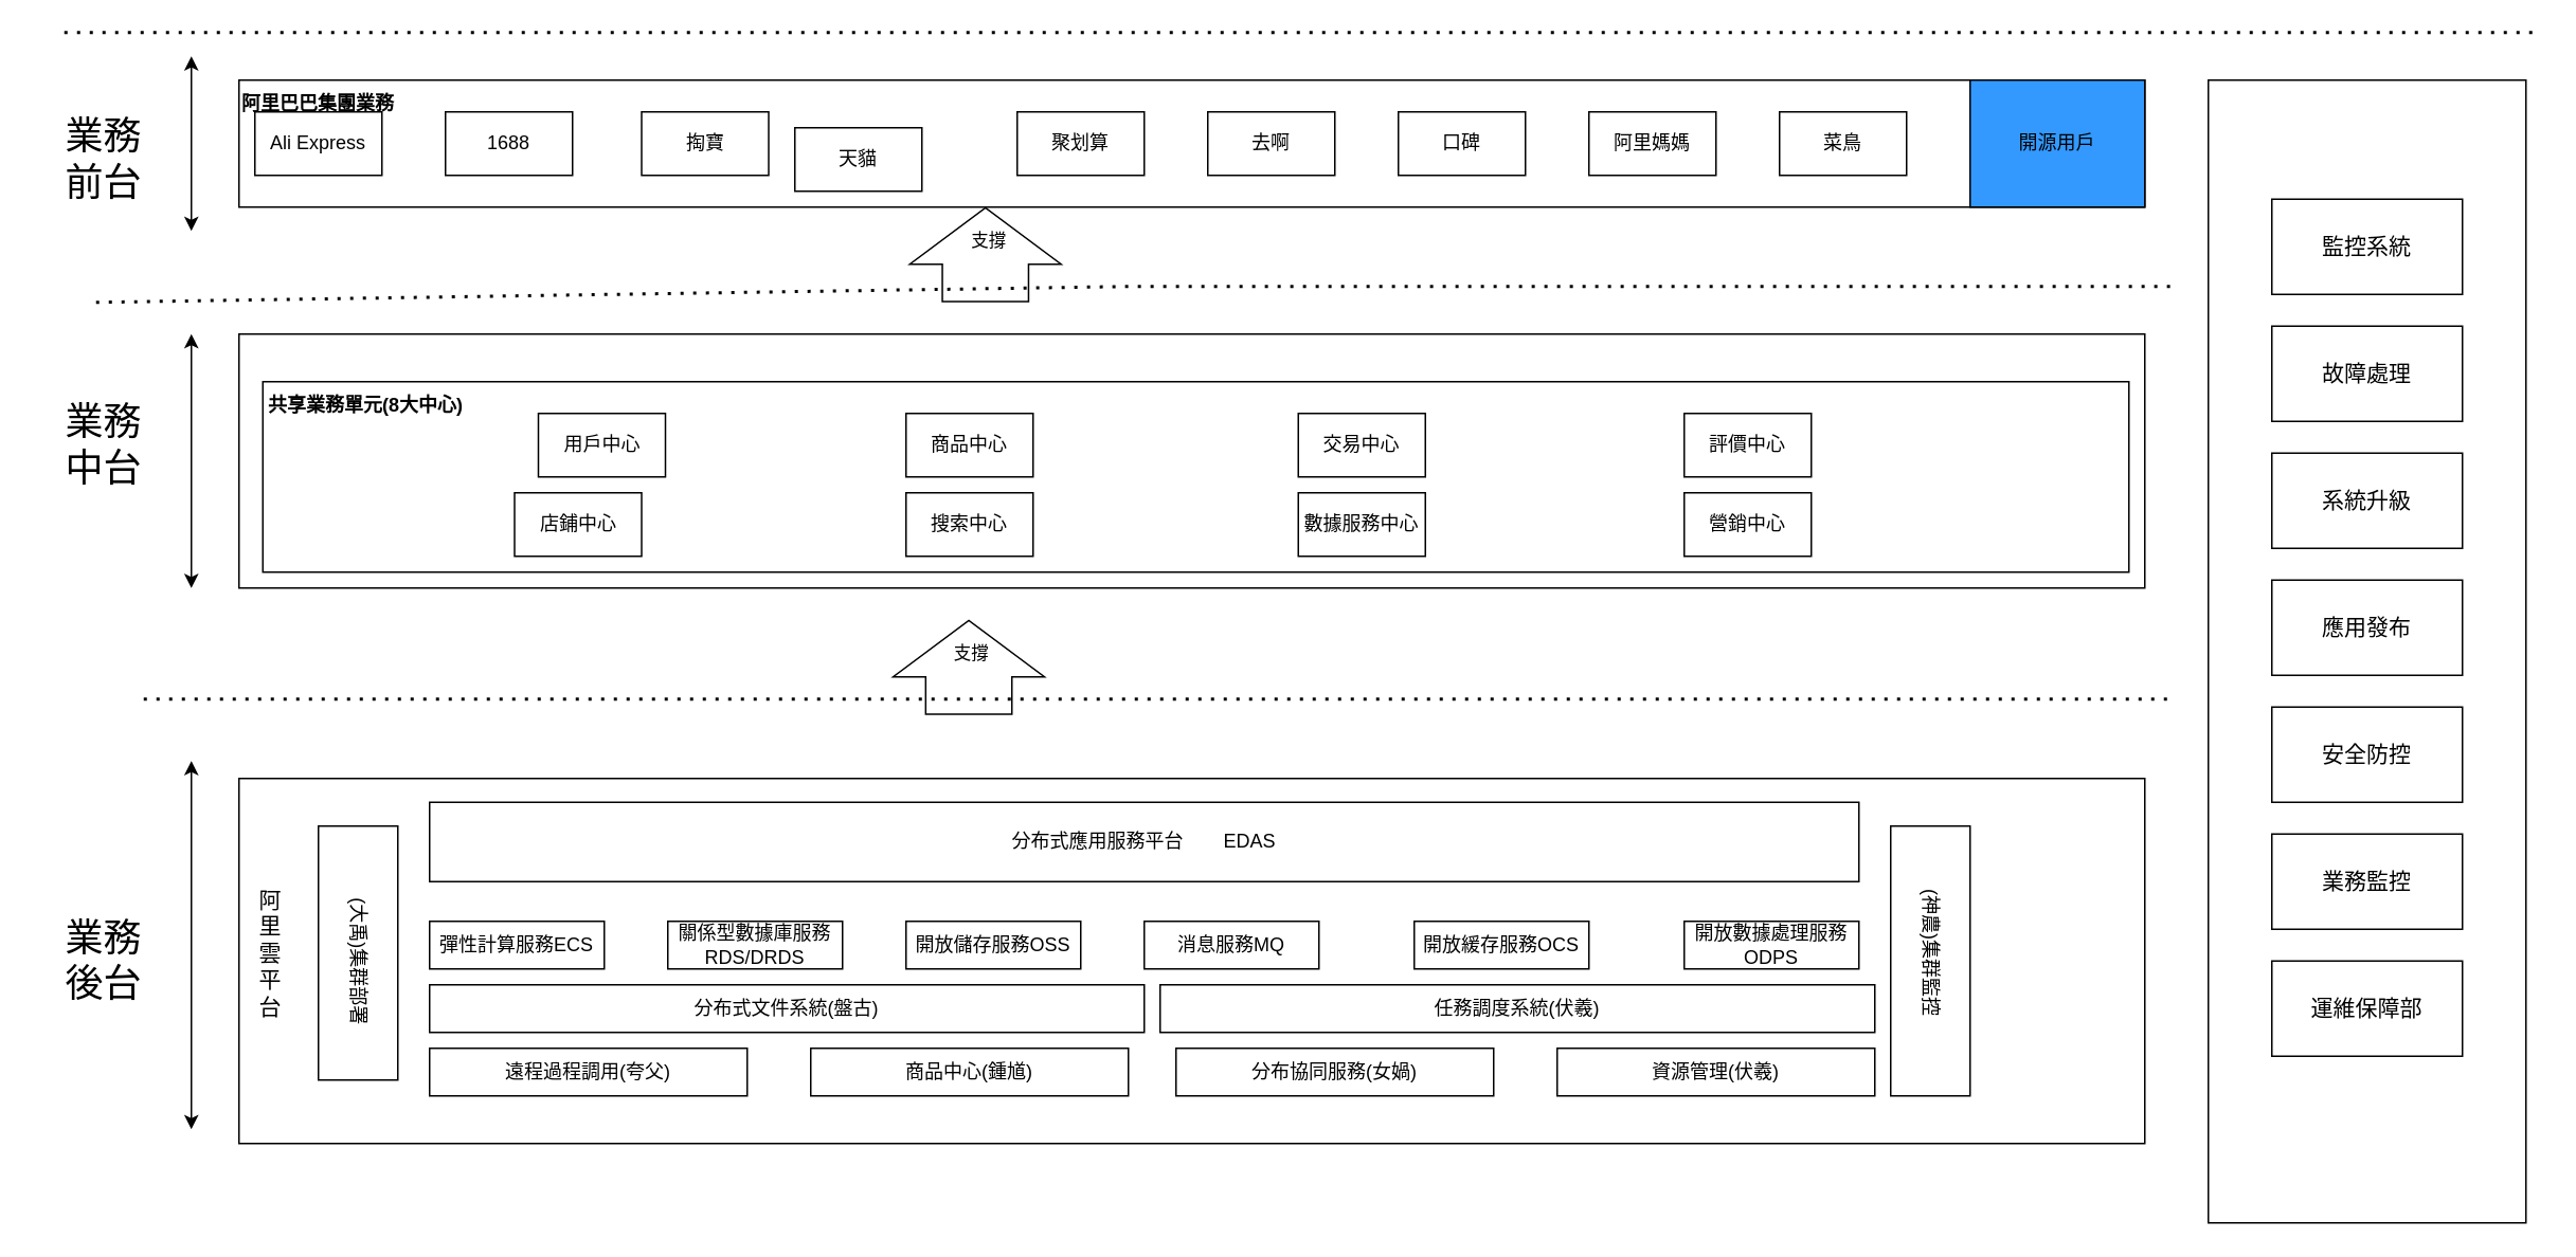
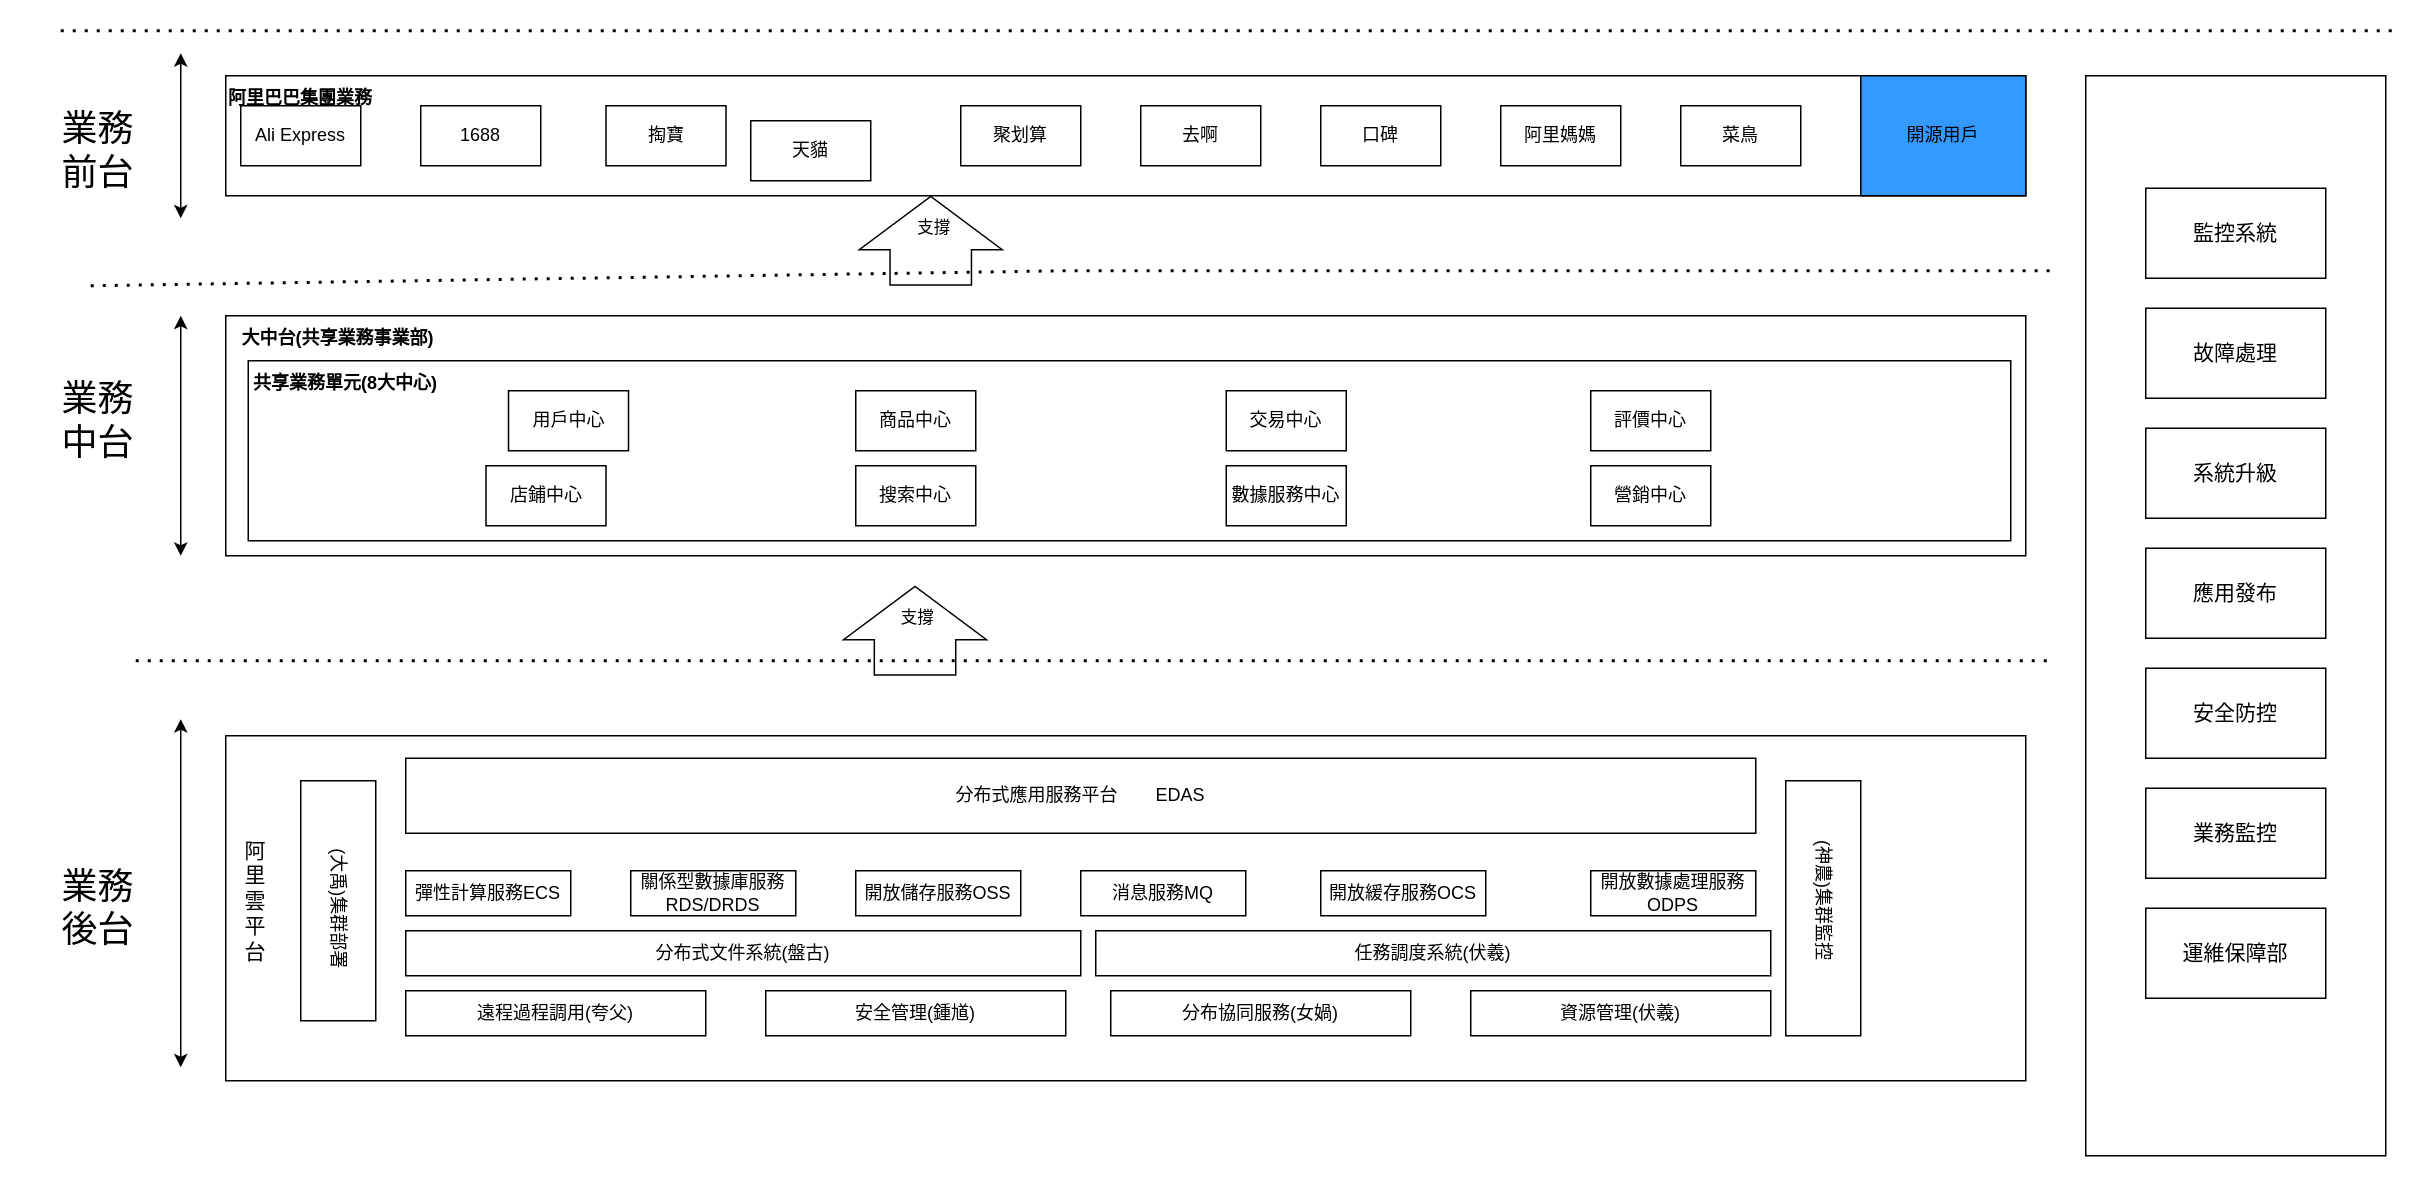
  <mxCell id="0" />
  <mxCell id="1" parent="0" />
  <mxCell id="2" value="" style="whiteSpace=wrap;html=1;" vertex="1" parent="1"><mxGeometry x="150" y="210" width="1200" height="160" as="geometry" /></mxCell>
  <mxCell id="3" value="" style="whiteSpace=wrap;html=1;" vertex="1" parent="1"><mxGeometry x="150" y="50" width="1200" height="80" as="geometry" /></mxCell>
  <mxCell id="4" value="Ali Express" style="rounded=0;whiteSpace=wrap;html=1;" vertex="1" parent="1"><mxGeometry x="160" y="70" width="80" height="40" as="geometry" /></mxCell>
  <mxCell id="5" value="1688" style="rounded=0;whiteSpace=wrap;html=1;" vertex="1" parent="1"><mxGeometry x="280" y="70" width="80" height="40" as="geometry" /></mxCell>
  <mxCell id="6" value="掏寶" style="rounded=0;whiteSpace=wrap;html=1;" vertex="1" parent="1"><mxGeometry x="403.5" y="70" width="80" height="40" as="geometry" /></mxCell>
  <mxCell id="7" value="天貓" style="rounded=0;whiteSpace=wrap;html=1;" vertex="1" parent="1"><mxGeometry x="500" y="80" width="80" height="40" as="geometry" /></mxCell>
  <mxCell id="8" value="聚划算" style="rounded=0;whiteSpace=wrap;html=1;" vertex="1" parent="1"><mxGeometry x="640" y="70" width="80" height="40" as="geometry" /></mxCell>
  <mxCell id="9" value="去啊" style="rounded=0;whiteSpace=wrap;html=1;" vertex="1" parent="1"><mxGeometry x="760" y="70" width="80" height="40" as="geometry" /></mxCell>
  <mxCell id="10" value="口碑" style="rounded=0;whiteSpace=wrap;html=1;" vertex="1" parent="1"><mxGeometry x="880" y="70" width="80" height="40" as="geometry" /></mxCell>
  <mxCell id="11" value="阿里媽媽" style="rounded=0;whiteSpace=wrap;html=1;" vertex="1" parent="1"><mxGeometry x="1000" y="70" width="80" height="40" as="geometry" /></mxCell>
  <mxCell id="12" value="菜鳥" style="rounded=0;whiteSpace=wrap;html=1;" vertex="1" parent="1"><mxGeometry x="1120" y="70" width="80" height="40" as="geometry" /></mxCell>
  <mxCell id="13" value="開源用戶" style="rounded=0;whiteSpace=wrap;html=1;fillColor=#3399FF;" vertex="1" parent="1"><mxGeometry x="1240" y="50" width="110" height="80" as="geometry" /></mxCell>
  <mxCell id="14" value="" style="shape=flexArrow;endArrow=classic;html=1;rounded=0;endWidth=40;endSize=11.486;width=54.286;" edge="1" parent="1"><mxGeometry width="50" height="50" relative="1" as="geometry"><mxPoint x="620" y="190" as="sourcePoint" /><mxPoint x="620" y="130" as="targetPoint" /><Array as="points" /></mxGeometry></mxCell>
  <mxCell id="15" value="支撐" style="edgeLabel;html=1;align=center;verticalAlign=middle;resizable=0;points=[];" vertex="1" connectable="0" parent="14"><mxGeometry x="0.339" y="-1" relative="1" as="geometry"><mxPoint as="offset" /></mxGeometry></mxCell>
  <mxCell id="16" value="&lt;b&gt;阿里巴巴集團業務&lt;/b&gt;" style="text;html=1;align=center;verticalAlign=middle;whiteSpace=wrap;rounded=0;" vertex="1" parent="1"><mxGeometry x="150" y="50" width="100" height="30" as="geometry" /></mxCell>
  <mxCell id="17" value="" style="whiteSpace=wrap;html=1;" vertex="1" parent="1"><mxGeometry x="165" y="240" width="1175" height="120" as="geometry" /></mxCell>
+ <mxCell id="18" value="&lt;b&gt;大中台(共享業務事業部)&lt;/b&gt;" style="text;html=1;align=center;verticalAlign=middle;whiteSpace=wrap;rounded=0;" vertex="1" parent="1"><mxGeometry x="150" y="210" width="150" height="30" as="geometry" /></mxCell>
  <mxCell id="19" value="用戶中心" style="rounded=0;whiteSpace=wrap;html=1;" vertex="1" parent="1"><mxGeometry x="338.5" y="260" width="80" height="40" as="geometry" /></mxCell>
  <mxCell id="20" value="商品中心" style="rounded=0;whiteSpace=wrap;html=1;" vertex="1" parent="1"><mxGeometry x="570" y="260" width="80" height="40" as="geometry" /></mxCell>
  <mxCell id="21" value="交易中心" style="rounded=0;whiteSpace=wrap;html=1;" vertex="1" parent="1"><mxGeometry x="817" y="260" width="80" height="40" as="geometry" /></mxCell>
  <mxCell id="22" value="評價中心" style="rounded=0;whiteSpace=wrap;html=1;" vertex="1" parent="1"><mxGeometry x="1060" y="260" width="80" height="40" as="geometry" /></mxCell>
  <mxCell id="23" value="營銷中心" style="rounded=0;whiteSpace=wrap;html=1;" vertex="1" parent="1"><mxGeometry x="1060" y="310" width="80" height="40" as="geometry" /></mxCell>
  <mxCell id="24" value="數據服務中心" style="rounded=0;whiteSpace=wrap;html=1;" vertex="1" parent="1"><mxGeometry x="817" y="310" width="80" height="40" as="geometry" /></mxCell>
  <mxCell id="25" value="搜索中心" style="rounded=0;whiteSpace=wrap;html=1;" vertex="1" parent="1"><mxGeometry x="570" y="310" width="80" height="40" as="geometry" /></mxCell>
  <mxCell id="26" value="店鋪中心" style="rounded=0;whiteSpace=wrap;html=1;" vertex="1" parent="1"><mxGeometry x="323.5" y="310" width="80" height="40" as="geometry" /></mxCell>
  <mxCell id="27" value="&lt;b&gt;共享業務單元(8大中心)&lt;/b&gt;" style="text;html=1;align=center;verticalAlign=middle;whiteSpace=wrap;rounded=0;" vertex="1" parent="1"><mxGeometry x="165" y="240" width="130" height="30" as="geometry" /></mxCell>
  <mxCell id="28" value="" style="shape=flexArrow;endArrow=classic;html=1;rounded=0;endWidth=40;endSize=11.486;width=54.286;" edge="1" parent="1"><mxGeometry width="50" height="50" relative="1" as="geometry"><mxPoint x="609.52" y="450" as="sourcePoint" /><mxPoint x="609.52" y="390" as="targetPoint" /><Array as="points" /></mxGeometry></mxCell>
  <mxCell id="29" value="支撐" style="edgeLabel;html=1;align=center;verticalAlign=middle;resizable=0;points=[];" vertex="1" connectable="0" parent="28"><mxGeometry x="0.339" y="-1" relative="1" as="geometry"><mxPoint as="offset" /></mxGeometry></mxCell>
  <mxCell id="30" value="" style="whiteSpace=wrap;html=1;" vertex="1" parent="1"><mxGeometry x="150" y="490" width="1200" height="230" as="geometry" /></mxCell>
  <mxCell id="31" value="&lt;font style=&quot;font-size: 14px;&quot;&gt;阿里雲平台&lt;/font&gt;" style="text;html=1;align=center;verticalAlign=middle;whiteSpace=wrap;rounded=0;" vertex="1" parent="1"><mxGeometry x="160" y="535" width="20" height="130" as="geometry" /></mxCell>
  <mxCell id="32" value="" style="endArrow=classic;startArrow=classic;html=1;rounded=0;exitX=0.65;exitY=0;exitDx=0;exitDy=0;exitPerimeter=0;" edge="1" parent="1"><mxGeometry width="50" height="50" relative="1" as="geometry"><mxPoint x="120" y="145" as="sourcePoint" /><mxPoint x="120" y="35" as="targetPoint" /><Array as="points"><mxPoint x="120" y="95" /></Array></mxGeometry></mxCell>
  <mxCell id="33" value="" style="endArrow=classic;startArrow=classic;html=1;rounded=0;exitX=0.65;exitY=0;exitDx=0;exitDy=0;exitPerimeter=0;" edge="1" parent="1"><mxGeometry width="50" height="50" relative="1" as="geometry"><mxPoint x="120" y="370" as="sourcePoint" /><mxPoint x="120" y="210" as="targetPoint" /><Array as="points" /></mxGeometry></mxCell>
  <mxCell id="34" value="" style="endArrow=classic;startArrow=classic;html=1;rounded=0;exitX=0.5;exitY=0;exitDx=0;exitDy=0;" edge="1" parent="1"><mxGeometry width="50" height="50" relative="1" as="geometry"><mxPoint x="120" y="711" as="sourcePoint" /><mxPoint x="120" y="479" as="targetPoint" /><Array as="points" /></mxGeometry></mxCell>
  <mxCell id="35" value="" style="rounded=0;whiteSpace=wrap;html=1;" vertex="1" parent="1"><mxGeometry x="200" y="520" width="50" height="160" as="geometry" /></mxCell>
  <mxCell id="36" value="分布式應用服務平台&lt;span style=&quot;white-space: pre;&quot;&gt;&#09;&lt;/span&gt;EDAS" style="rounded=0;whiteSpace=wrap;html=1;" vertex="1" parent="1"><mxGeometry x="270" y="505" width="900" height="50" as="geometry" /></mxCell>
  <mxCell id="37" value="" style="rounded=0;whiteSpace=wrap;html=1;" vertex="1" parent="1"><mxGeometry x="1190" y="520" width="50" height="170" as="geometry" /></mxCell>
  <mxCell id="38" value="彈性計算服務ECS" style="rounded=0;whiteSpace=wrap;html=1;" vertex="1" parent="1"><mxGeometry x="270" y="580" width="110" height="30" as="geometry" /></mxCell>
  <mxCell id="39" value="關係型數據庫服務&lt;div&gt;RDS/DRDS&lt;/div&gt;" style="rounded=0;whiteSpace=wrap;html=1;" vertex="1" parent="1"><mxGeometry x="420" y="580" width="110" height="30" as="geometry" /></mxCell>
  <mxCell id="40" value="消息服務MQ" style="rounded=0;whiteSpace=wrap;html=1;" vertex="1" parent="1"><mxGeometry x="720" y="580" width="110" height="30" as="geometry" /></mxCell>
  <mxCell id="41" value="開放儲存服務OSS" style="rounded=0;whiteSpace=wrap;html=1;" vertex="1" parent="1"><mxGeometry x="570" y="580" width="110" height="30" as="geometry" /></mxCell>
  <mxCell id="42" value="開放數據處理服務&lt;div&gt;ODPS&lt;/div&gt;" style="rounded=0;whiteSpace=wrap;html=1;" vertex="1" parent="1"><mxGeometry x="1060" y="580" width="110" height="30" as="geometry" /></mxCell>
- <mxCell id="43" value="開放緩存服務OCS" style="rounded=0;whiteSpace=wrap;html=1;" vertex="1" parent="1"><mxGeometry x="890" y="580" width="110" height="30" as="geometry" /></mxCell>
+ <mxCell id="43" value="開放緩存服務OCS" style="rounded=0;whiteSpace=wrap;html=1;" vertex="1" parent="1"><mxGeometry x="880" y="580" width="110" height="30" as="geometry" /></mxCell>
  <mxCell id="44" value="分布式文件系統(盤古)" style="rounded=0;whiteSpace=wrap;html=1;" vertex="1" parent="1"><mxGeometry x="270" y="620" width="450" height="30" as="geometry" /></mxCell>
  <mxCell id="45" value="任務調度系統(伏羲)" style="rounded=0;whiteSpace=wrap;html=1;" vertex="1" parent="1"><mxGeometry x="730" y="620" width="450" height="30" as="geometry" /></mxCell>
  <mxCell id="46" value="遠程過程調用(夸父)" style="rounded=0;whiteSpace=wrap;html=1;" vertex="1" parent="1"><mxGeometry x="270" y="660" width="200" height="30" as="geometry" /></mxCell>
- <mxCell id="47" value="商品中心(鍾馗)" style="rounded=0;whiteSpace=wrap;html=1;" vertex="1" parent="1"><mxGeometry x="510" y="660" width="200" height="30" as="geometry" /></mxCell>
+ <mxCell id="47" value="安全管理(鍾馗)" style="rounded=0;whiteSpace=wrap;html=1;" vertex="1" parent="1"><mxGeometry x="510" y="660" width="200" height="30" as="geometry" /></mxCell>
  <mxCell id="48" value="資源管理(伏羲)" style="rounded=0;whiteSpace=wrap;html=1;" vertex="1" parent="1"><mxGeometry x="980" y="660" width="200" height="30" as="geometry" /></mxCell>
  <mxCell id="49" value="分布協同服務(女媧)" style="rounded=0;whiteSpace=wrap;html=1;" vertex="1" parent="1"><mxGeometry x="740" y="660" width="200" height="30" as="geometry" /></mxCell>
  <mxCell id="50" value="(神農)集群監控" style="text;html=1;align=center;verticalAlign=middle;whiteSpace=wrap;rounded=0;rotation=90;" vertex="1" parent="1"><mxGeometry x="1160" y="585" width="110" height="30" as="geometry" /></mxCell>
  <mxCell id="51" value="(大禹)集群部署" style="text;html=1;align=center;verticalAlign=middle;resizable=0;points=[];autosize=1;strokeColor=none;fillColor=none;rotation=90;" vertex="1" parent="1"><mxGeometry x="175" y="590" width="100" height="30" as="geometry" /></mxCell>
  <mxCell id="52" value="" style="whiteSpace=wrap;html=1;" vertex="1" parent="1"><mxGeometry x="1390" y="50" width="200" height="720" as="geometry" /></mxCell>
  <mxCell id="53" value="&lt;font style=&quot;font-size: 14px;&quot;&gt;監控系統&lt;/font&gt;" style="rounded=0;whiteSpace=wrap;html=1;" vertex="1" parent="1"><mxGeometry x="1430" y="125" width="120" height="60" as="geometry" /></mxCell>
  <mxCell id="54" value="&lt;font style=&quot;font-size: 14px;&quot;&gt;故障處理&lt;/font&gt;" style="rounded=0;whiteSpace=wrap;html=1;" vertex="1" parent="1"><mxGeometry x="1430" y="205" width="120" height="60" as="geometry" /></mxCell>
  <mxCell id="55" value="&lt;font style=&quot;font-size: 14px;&quot;&gt;系統升級&lt;/font&gt;" style="rounded=0;whiteSpace=wrap;html=1;" vertex="1" parent="1"><mxGeometry x="1430" y="285" width="120" height="60" as="geometry" /></mxCell>
  <mxCell id="56" value="&lt;font style=&quot;font-size: 14px;&quot;&gt;應用發布&lt;/font&gt;" style="rounded=0;whiteSpace=wrap;html=1;" vertex="1" parent="1"><mxGeometry x="1430" y="365" width="120" height="60" as="geometry" /></mxCell>
  <mxCell id="57" value="&lt;font style=&quot;font-size: 14px;&quot;&gt;安全防控&lt;/font&gt;" style="rounded=0;whiteSpace=wrap;html=1;" vertex="1" parent="1"><mxGeometry x="1430" y="445" width="120" height="60" as="geometry" /></mxCell>
  <mxCell id="58" value="&lt;font style=&quot;font-size: 14px;&quot;&gt;業務監控&lt;/font&gt;" style="rounded=0;whiteSpace=wrap;html=1;" vertex="1" parent="1"><mxGeometry x="1430" y="525" width="120" height="60" as="geometry" /></mxCell>
  <mxCell id="59" value="&lt;font style=&quot;font-size: 14px;&quot;&gt;運維保障部&lt;/font&gt;" style="rounded=0;whiteSpace=wrap;html=1;" vertex="1" parent="1"><mxGeometry x="1430" y="605" width="120" height="60" as="geometry" /></mxCell>
  <mxCell id="60" value="" style="endArrow=none;dashed=1;html=1;dashPattern=1 3;strokeWidth=2;rounded=0;" edge="1" parent="1"><mxGeometry width="50" height="50" relative="1" as="geometry"><mxPoint x="40" y="20" as="sourcePoint" /><mxPoint x="1600" y="20" as="targetPoint" /><Array as="points"><mxPoint x="560" y="20" /></Array></mxGeometry></mxCell>
  <mxCell id="61" value="" style="endArrow=none;dashed=1;html=1;dashPattern=1 3;strokeWidth=2;rounded=0;" edge="1" parent="1"><mxGeometry width="50" height="50" relative="1" as="geometry"><mxPoint x="60" y="190" as="sourcePoint" /><mxPoint x="1370" y="180" as="targetPoint" /><Array as="points"><mxPoint x="710" y="180" /></Array></mxGeometry></mxCell>
  <mxCell id="62" value="" style="endArrow=none;dashed=1;html=1;dashPattern=1 3;strokeWidth=2;rounded=0;" edge="1" parent="1"><mxGeometry width="50" height="50" relative="1" as="geometry"><mxPoint x="90" y="440" as="sourcePoint" /><mxPoint x="1370" y="440" as="targetPoint" /></mxGeometry></mxCell>
  <mxCell id="63" value="&lt;font style=&quot;font-size: 24px;&quot;&gt;業務&lt;/font&gt;&lt;div&gt;&lt;font style=&quot;font-size: 24px;&quot;&gt;前台&lt;/font&gt;&lt;/div&gt;" style="text;html=1;align=center;verticalAlign=middle;whiteSpace=wrap;rounded=0;" vertex="1" parent="1"><mxGeometry x="20" y="75" width="90" height="50" as="geometry" /></mxCell>
  <mxCell id="64" value="&lt;font style=&quot;font-size: 24px;&quot;&gt;業務&lt;/font&gt;&lt;div&gt;&lt;font style=&quot;font-size: 24px;&quot;&gt;中台&lt;/font&gt;&lt;/div&gt;" style="text;html=1;align=center;verticalAlign=middle;whiteSpace=wrap;rounded=0;" vertex="1" parent="1"><mxGeometry x="20" y="255" width="90" height="50" as="geometry" /></mxCell>
  <mxCell id="65" value="&lt;font style=&quot;font-size: 24px;&quot;&gt;業務&lt;/font&gt;&lt;div&gt;&lt;font style=&quot;font-size: 24px;&quot;&gt;後台&lt;/font&gt;&lt;/div&gt;" style="text;html=1;align=center;verticalAlign=middle;whiteSpace=wrap;rounded=0;" vertex="1" parent="1"><mxGeometry x="20" y="580" width="90" height="50" as="geometry" /></mxCell>
